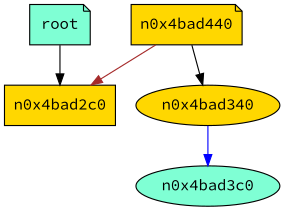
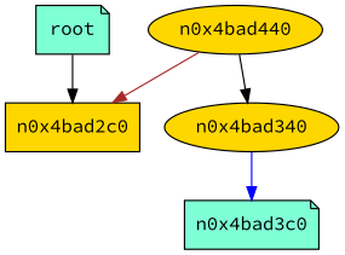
  digraph {
    fontname="Source Code Pro"
    node [fillcolor=gold fontname="Source Code Pro" shape=note style=filled]
    edge [color=black fontname="Source Code Pro"]
    n1 [fillcolor=aquamarine label=root]
    n0x4bad2c0 [shape=box]
-   n0x4bad440
+   n0x4bad440 [shape=ellipse]
    n0x4bad340 [shape=ellipse]
-   n0x4bad3c0 [fillcolor=aquamarine shape=ellipse]
+   n0x4bad3c0 [fillcolor=aquamarine]
    n1 -> n0x4bad2c0
    n0x4bad440 -> n0x4bad2c0 [color=brown]
    n0x4bad440 -> n0x4bad340
    n0x4bad340 -> n0x4bad3c0 [color=blue]
  }
